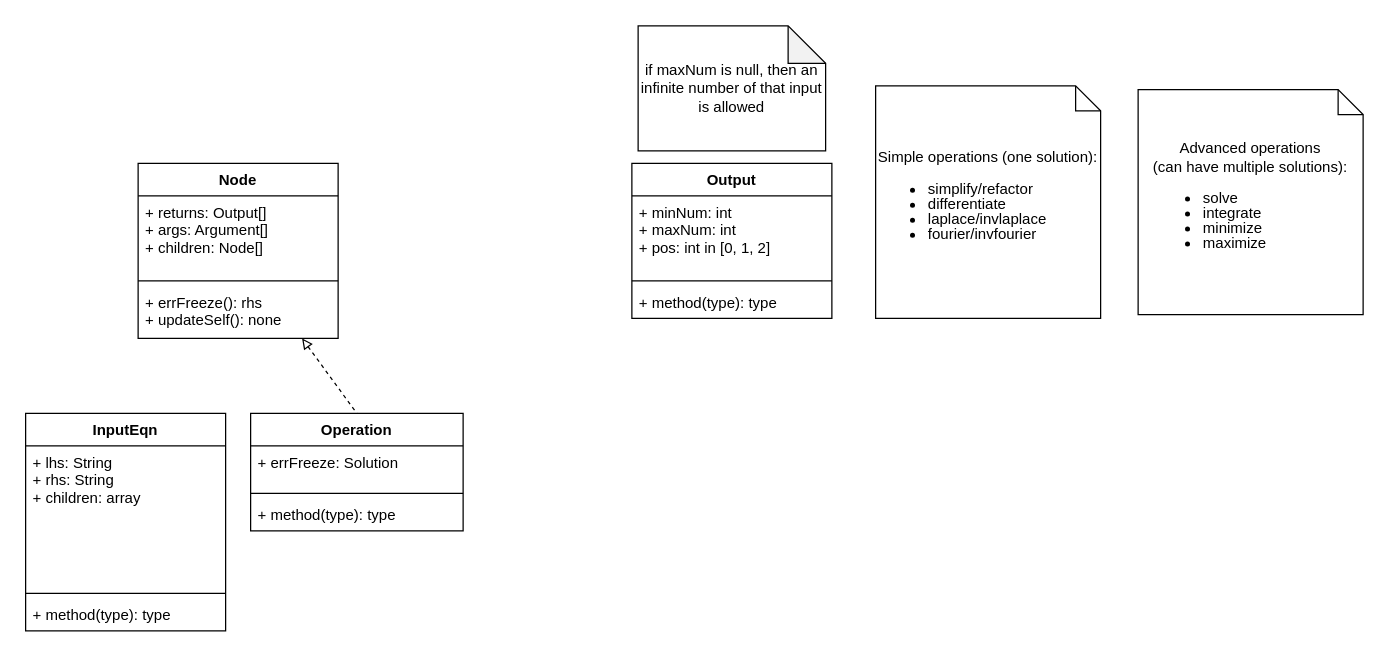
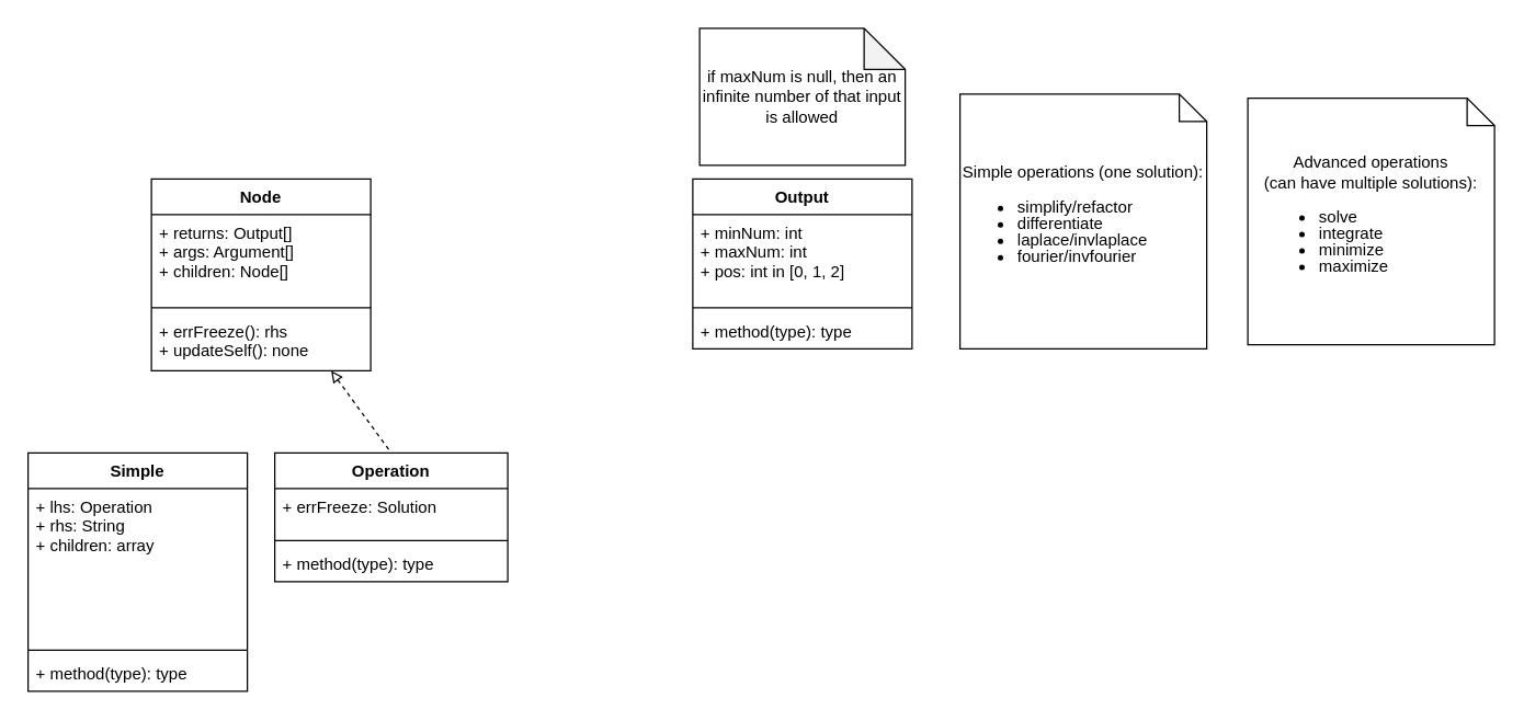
  <mxCell id="0" />
  <mxCell id="1" parent="0" />
  <mxCell id="2" style="edgeStyle=none;html=1;entryX=0.5;entryY=0;entryDx=0;entryDy=0;startArrow=block;startFill=0;endArrow=none;endFill=0;startSize=6;endSize=11;dashed=1;" edge="1" parent="1" source="3" target="11"><mxGeometry relative="1" as="geometry" /></mxCell>
  <mxCell id="3" value="Node" style="swimlane;fontStyle=1;align=center;verticalAlign=top;childLayout=stackLayout;horizontal=1;startSize=26;horizontalStack=0;resizeParent=1;resizeParentMax=0;resizeLast=0;collapsible=1;marginBottom=0;" vertex="1" parent="1"><mxGeometry x="110" y="130" width="160" height="140" as="geometry" /></mxCell>
  <mxCell id="4" value="+ returns: Output[]&#10;+ args: Argument[]&#10;+ children: Node[]&#10;" style="text;strokeColor=none;fillColor=none;align=left;verticalAlign=top;spacingLeft=4;spacingRight=4;overflow=hidden;rotatable=0;points=[[0,0.5],[1,0.5]];portConstraint=eastwest;" vertex="1" parent="3"><mxGeometry y="26" width="160" height="64" as="geometry" /></mxCell>
  <mxCell id="5" value="" style="line;strokeWidth=1;fillColor=none;align=left;verticalAlign=middle;spacingTop=-1;spacingLeft=3;spacingRight=3;rotatable=0;labelPosition=right;points=[];portConstraint=eastwest;strokeColor=inherit;" vertex="1" parent="3"><mxGeometry y="90" width="160" height="8" as="geometry" /></mxCell>
  <mxCell id="6" value="+ errFreeze(): rhs&#10;+ updateSelf(): none&#10;" style="text;strokeColor=none;fillColor=none;align=left;verticalAlign=top;spacingLeft=4;spacingRight=4;overflow=hidden;rotatable=0;points=[[0,0.5],[1,0.5]];portConstraint=eastwest;" vertex="1" parent="3"><mxGeometry y="98" width="160" height="42" as="geometry" /></mxCell>
- <mxCell id="7" value="InputEqn" style="swimlane;fontStyle=1;align=center;verticalAlign=top;childLayout=stackLayout;horizontal=1;startSize=26;horizontalStack=0;resizeParent=1;resizeParentMax=0;resizeLast=0;collapsible=1;marginBottom=0;" vertex="1" parent="1"><mxGeometry x="20" y="330" width="160" height="174" as="geometry" /></mxCell>
- <mxCell id="8" value="+ lhs: String&#10;+ rhs: String&#10;+ children: array" style="text;strokeColor=none;fillColor=none;align=left;verticalAlign=top;spacingLeft=4;spacingRight=4;overflow=hidden;rotatable=0;points=[[0,0.5],[1,0.5]];portConstraint=eastwest;" vertex="1" parent="7"><mxGeometry y="26" width="160" height="114" as="geometry" /></mxCell>
+ <mxCell id="7" value="Simple" style="swimlane;fontStyle=1;align=center;verticalAlign=top;childLayout=stackLayout;horizontal=1;startSize=26;horizontalStack=0;resizeParent=1;resizeParentMax=0;resizeLast=0;collapsible=1;marginBottom=0;" vertex="1" parent="1"><mxGeometry x="20" y="330" width="160" height="174" as="geometry" /></mxCell>
+ <mxCell id="8" value="+ lhs: Operation&#10;+ rhs: String&#10;+ children: array" style="text;strokeColor=none;fillColor=none;align=left;verticalAlign=top;spacingLeft=4;spacingRight=4;overflow=hidden;rotatable=0;points=[[0,0.5],[1,0.5]];portConstraint=eastwest;" vertex="1" parent="7"><mxGeometry y="26" width="160" height="114" as="geometry" /></mxCell>
  <mxCell id="9" value="" style="line;strokeWidth=1;fillColor=none;align=left;verticalAlign=middle;spacingTop=-1;spacingLeft=3;spacingRight=3;rotatable=0;labelPosition=right;points=[];portConstraint=eastwest;strokeColor=inherit;" vertex="1" parent="7"><mxGeometry y="140" width="160" height="8" as="geometry" /></mxCell>
  <mxCell id="10" value="+ method(type): type" style="text;strokeColor=none;fillColor=none;align=left;verticalAlign=top;spacingLeft=4;spacingRight=4;overflow=hidden;rotatable=0;points=[[0,0.5],[1,0.5]];portConstraint=eastwest;" vertex="1" parent="7"><mxGeometry y="148" width="160" height="26" as="geometry" /></mxCell>
  <mxCell id="11" value="Operation" style="swimlane;fontStyle=1;align=center;verticalAlign=top;childLayout=stackLayout;horizontal=1;startSize=26;horizontalStack=0;resizeParent=1;resizeParentMax=0;resizeLast=0;collapsible=1;marginBottom=0;" vertex="1" parent="1"><mxGeometry x="200" y="330" width="170" height="94" as="geometry" /></mxCell>
  <mxCell id="12" value="+ errFreeze: Solution" style="text;strokeColor=none;fillColor=none;align=left;verticalAlign=top;spacingLeft=4;spacingRight=4;overflow=hidden;rotatable=0;points=[[0,0.5],[1,0.5]];portConstraint=eastwest;" vertex="1" parent="11"><mxGeometry y="26" width="170" height="34" as="geometry" /></mxCell>
  <mxCell id="13" value="" style="line;strokeWidth=1;fillColor=none;align=left;verticalAlign=middle;spacingTop=-1;spacingLeft=3;spacingRight=3;rotatable=0;labelPosition=right;points=[];portConstraint=eastwest;strokeColor=inherit;" vertex="1" parent="11"><mxGeometry y="60" width="170" height="8" as="geometry" /></mxCell>
  <mxCell id="14" value="+ method(type): type" style="text;strokeColor=none;fillColor=none;align=left;verticalAlign=top;spacingLeft=4;spacingRight=4;overflow=hidden;rotatable=0;points=[[0,0.5],[1,0.5]];portConstraint=eastwest;" vertex="1" parent="11"><mxGeometry y="68" width="170" height="26" as="geometry" /></mxCell>
  <mxCell id="15" value="Output" style="swimlane;fontStyle=1;align=center;verticalAlign=top;childLayout=stackLayout;horizontal=1;startSize=26;horizontalStack=0;resizeParent=1;resizeParentMax=0;resizeLast=0;collapsible=1;marginBottom=0;" vertex="1" parent="1"><mxGeometry x="505" y="130" width="160" height="124" as="geometry" /></mxCell>
  <mxCell id="16" value="+ minNum: int&#10;+ maxNum: int&#10;+ pos: int in [0, 1, 2]" style="text;strokeColor=none;fillColor=none;align=left;verticalAlign=top;spacingLeft=4;spacingRight=4;overflow=hidden;rotatable=0;points=[[0,0.5],[1,0.5]];portConstraint=eastwest;" vertex="1" parent="15"><mxGeometry y="26" width="160" height="64" as="geometry" /></mxCell>
  <mxCell id="17" value="" style="line;strokeWidth=1;fillColor=none;align=left;verticalAlign=middle;spacingTop=-1;spacingLeft=3;spacingRight=3;rotatable=0;labelPosition=right;points=[];portConstraint=eastwest;strokeColor=inherit;" vertex="1" parent="15"><mxGeometry y="90" width="160" height="8" as="geometry" /></mxCell>
  <mxCell id="18" value="+ method(type): type" style="text;strokeColor=none;fillColor=none;align=left;verticalAlign=top;spacingLeft=4;spacingRight=4;overflow=hidden;rotatable=0;points=[[0,0.5],[1,0.5]];portConstraint=eastwest;" vertex="1" parent="15"><mxGeometry y="98" width="160" height="26" as="geometry" /></mxCell>
  <mxCell id="19" value="if maxNum is null, then an infinite number of that input is allowed" style="shape=note;whiteSpace=wrap;html=1;backgroundOutline=1;darkOpacity=0.05;" vertex="1" parent="1"><mxGeometry x="510" width="150" height="100" as="geometry" y="20" /></mxCell>
  <mxCell id="20" value="&lt;span style=&quot;text-align: left;&quot;&gt;Advanced operations&lt;/span&gt;&lt;br style=&quot;border-color: var(--border-color); text-align: left;&quot;&gt;&lt;span style=&quot;text-align: left;&quot;&gt;(can have multiple solutions):&lt;/span&gt;&lt;br style=&quot;border-color: var(--border-color); text-align: left;&quot;&gt;&lt;ul style=&quot;border-color: var(--border-color); text-align: left; line-height: 100%;&quot;&gt;&lt;li style=&quot;border-color: var(--border-color);&quot;&gt;solve&lt;/li&gt;&lt;li style=&quot;border-color: var(--border-color);&quot;&gt;integrate&lt;/li&gt;&lt;li style=&quot;border-color: var(--border-color);&quot;&gt;minimize&lt;/li&gt;&lt;li style=&quot;border-color: var(--border-color);&quot;&gt;maximize&lt;/li&gt;&lt;/ul&gt;" style="shape=note;size=20;whiteSpace=wrap;html=1;" vertex="1" parent="1"><mxGeometry x="910" y="71" width="180" height="180" as="geometry" /></mxCell>
  <mxCell id="21" value="&lt;div style=&quot;text-align: justify;&quot;&gt;&lt;span style=&quot;background-color: initial;&quot;&gt;Simple operations (one solution):&lt;/span&gt;&lt;/div&gt;&lt;ul style=&quot;border-color: var(--border-color); line-height: 12px;&quot;&gt;&lt;li style=&quot;text-align: justify; border-color: var(--border-color);&quot;&gt;simplify/refactor&lt;/li&gt;&lt;li style=&quot;text-align: justify; border-color: var(--border-color);&quot;&gt;differentiate&lt;/li&gt;&lt;li style=&quot;text-align: justify; border-color: var(--border-color);&quot;&gt;laplace/invlaplace&lt;/li&gt;&lt;li style=&quot;text-align: justify; border-color: var(--border-color);&quot;&gt;fourier/invfourier&lt;/li&gt;&lt;/ul&gt;" style="shape=note;size=20;whiteSpace=wrap;html=1;align=center;" vertex="1" parent="1"><mxGeometry x="700" y="68" width="180" height="186" as="geometry" /></mxCell>
